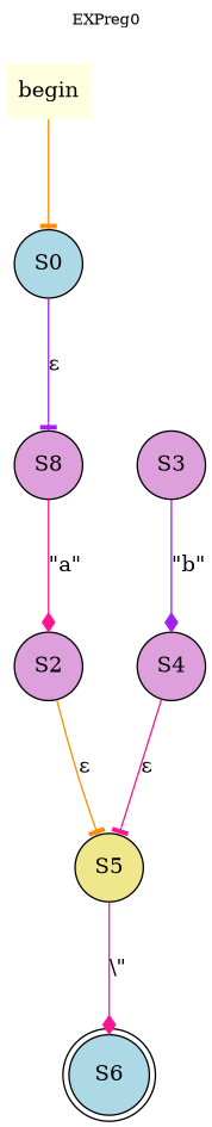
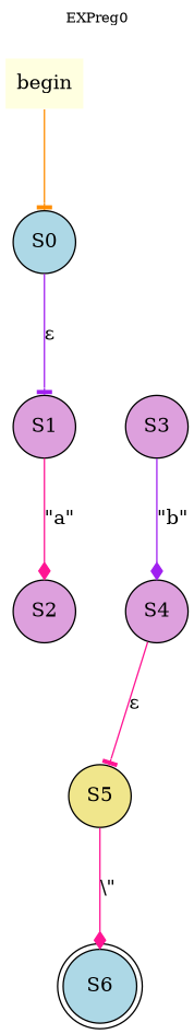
  digraph {
    fontsize=10
    label=EXPreg0
    labelloc=t
    nodesep=0.5
    rankdir=TB
    ranksep=1
    node [fillcolor=plum shape=circle style=filled]
    edge [arrowhead=tee color=deeppink]
    begin [fillcolor=lightyellow shape=none]
    S0 [fillcolor=lightblue]
-   S1 [label=S8]
+   S1
    S6 [fillcolor=lightblue shape=doublecircle]
    S2
    S3
    S4
    S5 [fillcolor=khaki]
    begin -> S0 [color=darkorange]
    S0 -> S1 [color=purple label="ε"]
    S1 -> S2 [arrowhead=diamond label="\"a\""]
-   S2 -> S5 [color=darkorange label="ε"]
    S3 -> S4 [arrowhead=diamond color=purple label="\"b\""]
    S4 -> S5 [label="ε"]
    S5 -> S6 [arrowhead=diamond label="\\\""]
  }
